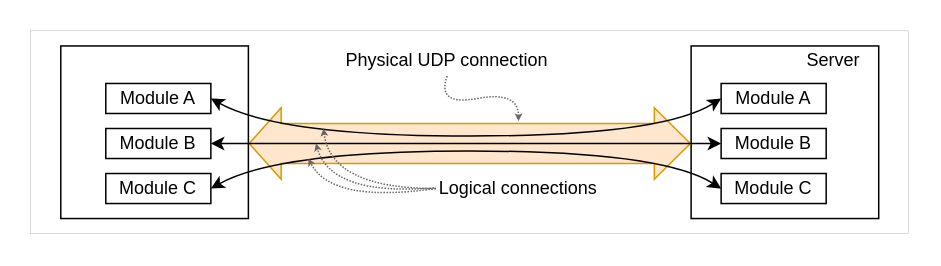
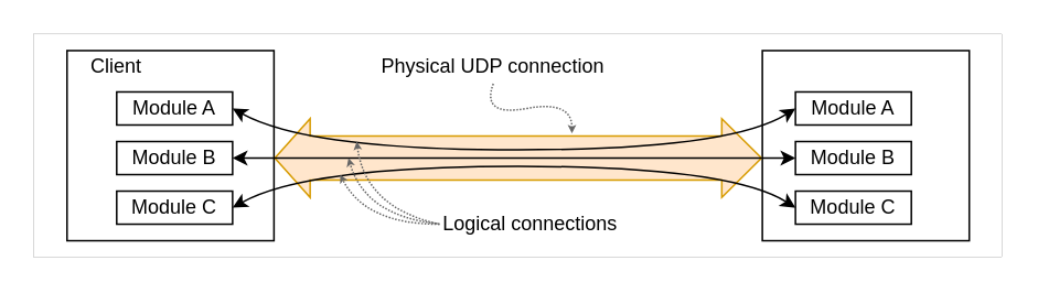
  <mxCell id="0" />
  <mxCell id="1" parent="0" />
  <mxCell id="2" value="" style="rounded=0;whiteSpace=wrap;html=1;strokeWidth=0;" vertex="1" parent="1"><mxGeometry x="20" y="20" width="585" height="135" as="geometry" /></mxCell>
  <mxCell id="3" value="" style="rounded=0;whiteSpace=wrap;html=1;" vertex="1" parent="1"><mxGeometry x="460" y="30" width="125" height="115" as="geometry" /></mxCell>
- <mxCell id="4" value="Server" style="text;html=1;strokeColor=none;fillColor=none;align=center;verticalAlign=middle;whiteSpace=wrap;rounded=0;" vertex="1" parent="1"><mxGeometry x="525" y="30" width="60" height="20" as="geometry" /></mxCell>
  <mxCell id="5" value="" style="rounded=0;whiteSpace=wrap;html=1;" vertex="1" parent="1"><mxGeometry x="40" y="30" width="125" height="115" as="geometry" /></mxCell>
  <mxCell id="6" value="" style="shape=flexArrow;endArrow=classic;startArrow=classic;html=1;rounded=0;width=26.667;startSize=6.777;fillColor=#ffe6cc;strokeColor=#d79b00;endSize=7.667;" edge="1" parent="1"><mxGeometry width="100" height="100" relative="1" as="geometry"><mxPoint x="165" y="95" as="sourcePoint" /><mxPoint x="460" y="95" as="targetPoint" /></mxGeometry></mxCell>
  <mxCell id="7" value="Physical UDP connection" style="text;html=1;strokeColor=none;fillColor=none;align=center;verticalAlign=middle;whiteSpace=wrap;rounded=0;" vertex="1" parent="1"><mxGeometry x="225" y="30" width="145" height="20" as="geometry" /></mxCell>
  <mxCell id="8" value="Module C" style="rounded=0;whiteSpace=wrap;html=1;" vertex="1" parent="1"><mxGeometry x="70" y="115" width="70" height="20" as="geometry" /></mxCell>
  <mxCell id="9" value="Module B" style="rounded=0;whiteSpace=wrap;html=1;" vertex="1" parent="1"><mxGeometry x="70" y="85" width="70" height="20" as="geometry" /></mxCell>
  <mxCell id="10" value="Module A" style="rounded=0;whiteSpace=wrap;html=1;" vertex="1" parent="1"><mxGeometry x="70" y="55" width="70" height="20" as="geometry" /></mxCell>
  <mxCell id="11" value="Module C" style="rounded=0;whiteSpace=wrap;html=1;" vertex="1" parent="1"><mxGeometry x="480" y="115" width="70" height="20" as="geometry" /></mxCell>
  <mxCell id="12" value="Module B" style="rounded=0;whiteSpace=wrap;html=1;" vertex="1" parent="1"><mxGeometry x="480" y="85" width="70" height="20" as="geometry" /></mxCell>
  <mxCell id="13" value="Module A" style="rounded=0;whiteSpace=wrap;html=1;" vertex="1" parent="1"><mxGeometry x="480" y="55" width="70" height="20" as="geometry" /></mxCell>
  <mxCell id="14" value="" style="endArrow=classic;startArrow=classic;html=1;exitX=1;exitY=0.5;exitDx=0;exitDy=0;entryX=0;entryY=0.5;entryDx=0;entryDy=0;curved=1;" edge="1" parent="1" source="10" target="13"><mxGeometry width="50" height="50" relative="1" as="geometry"><mxPoint x="325" y="115" as="sourcePoint" /><mxPoint x="375" y="65" as="targetPoint" /><Array as="points"><mxPoint x="185" y="90" /><mxPoint x="440" y="90" /></Array></mxGeometry></mxCell>
  <mxCell id="15" value="" style="endArrow=classic;startArrow=classic;html=1;exitX=1;exitY=0.5;exitDx=0;exitDy=0;entryX=0;entryY=0.5;entryDx=0;entryDy=0;curved=1;" edge="1" parent="1" source="9" target="12"><mxGeometry width="50" height="50" relative="1" as="geometry"><mxPoint x="325" y="115" as="sourcePoint" /><mxPoint x="375" y="65" as="targetPoint" /></mxGeometry></mxCell>
  <mxCell id="16" value="" style="endArrow=classic;startArrow=classic;html=1;exitX=1;exitY=0.5;exitDx=0;exitDy=0;entryX=0;entryY=0.5;entryDx=0;entryDy=0;curved=1;" edge="1" parent="1" source="8" target="11"><mxGeometry width="50" height="50" relative="1" as="geometry"><mxPoint x="325" y="115" as="sourcePoint" /><mxPoint x="375" y="65" as="targetPoint" /><Array as="points"><mxPoint x="185" y="100" /><mxPoint x="440" y="100" /></Array></mxGeometry></mxCell>
  <mxCell id="17" value="" style="endArrow=classic;html=1;dashed=1;dashPattern=1 1;strokeWidth=1;curved=1;fillColor=#f5f5f5;strokeColor=#666666;endSize=2;exitX=0;exitY=0.5;exitDx=0;exitDy=0;" edge="1" parent="1" source="20"><mxGeometry width="50" height="50" relative="1" as="geometry"><mxPoint x="205" y="145" as="sourcePoint" /><mxPoint x="205" y="105" as="targetPoint" /><Array as="points"><mxPoint x="220" y="135" /></Array></mxGeometry></mxCell>
  <mxCell id="18" value="" style="endArrow=classic;html=1;dashed=1;dashPattern=1 1;strokeWidth=1;curved=1;fillColor=#f5f5f5;strokeColor=#666666;endSize=2;exitX=-0.011;exitY=0.487;exitDx=0;exitDy=0;exitPerimeter=0;" edge="1" parent="1" source="20"><mxGeometry width="50" height="50" relative="1" as="geometry"><mxPoint x="220" y="155" as="sourcePoint" /><mxPoint x="210" y="95" as="targetPoint" /><Array as="points"><mxPoint x="220" y="130" /></Array></mxGeometry></mxCell>
  <mxCell id="19" value="" style="endArrow=classic;html=1;dashed=1;dashPattern=1 1;strokeWidth=1;curved=1;fillColor=#f5f5f5;strokeColor=#666666;endSize=2;exitX=0;exitY=0.5;exitDx=0;exitDy=0;" edge="1" parent="1" source="20"><mxGeometry width="50" height="50" relative="1" as="geometry"><mxPoint x="205" y="145" as="sourcePoint" /><mxPoint x="215" y="85" as="targetPoint" /><Array as="points"><mxPoint x="220" y="125" /></Array></mxGeometry></mxCell>
- <mxCell id="20" value="Logical connections" style="text;html=1;strokeColor=none;fillColor=none;align=center;verticalAlign=middle;whiteSpace=wrap;rounded=0;" vertex="1" parent="1"><mxGeometry x="290" y="110" width="110" height="30" as="geometry" /></mxCell>
+ <mxCell id="20" value="Logical connections" style="text;html=1;strokeColor=none;fillColor=none;align=center;verticalAlign=middle;whiteSpace=wrap;rounded=0;" vertex="1" parent="1"><mxGeometry x="265" y="120" width="110" height="30" as="geometry" /></mxCell>
  <mxCell id="21" value="" style="endArrow=classic;html=1;dashed=1;dashPattern=1 1;strokeWidth=1;curved=1;fillColor=#f5f5f5;strokeColor=#666666;endSize=2;exitX=0.5;exitY=1;exitDx=0;exitDy=0;" edge="1" parent="1" source="7"><mxGeometry width="50" height="50" relative="1" as="geometry"><mxPoint x="295" y="55" as="sourcePoint" /><mxPoint x="345" y="80" as="targetPoint" /><Array as="points"><mxPoint x="290" y="70" /><mxPoint x="345" y="60" /></Array></mxGeometry></mxCell>
+ <mxCell id="22" value="Client" style="text;html=1;strokeColor=none;fillColor=none;align=center;verticalAlign=middle;whiteSpace=wrap;rounded=0;" vertex="1" parent="1"><mxGeometry x="40" y="30" width="60" height="20" as="geometry" /></mxCell>
